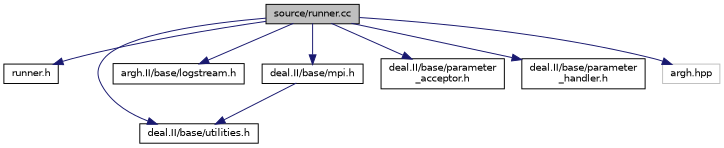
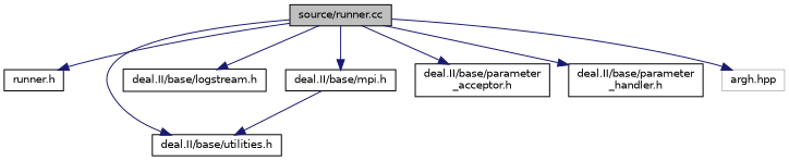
  digraph {
    node [color=black fontname=Helvetica fontsize=10 shape=record]
    edge [color=midnightblue fontname=Helvetica fontsize=10 labelfontname=Helvetica labelfontsize=10 style=solid]
    n1 [fillcolor=grey75 fontcolor=black height=0.2 label="source/runner.cc" style=filled width=0.4]
    n2 [height=0.2 label="runner.h" width=0.4]
    n3 [height=0.2 label="deal.II/base/utilities.h" width=0.4]
-   n4 [height=0.2 label="argh.II/base/logstream.h" width=0.4]
+   n4 [height=0.2 label="deal.II/base/logstream.h" width=0.4]
    n5 [height=0.2 label="deal.II/base/mpi.h" width=0.4]
    n6 [height=0.2 label="deal.II/base/parameter\l_acceptor.h" width=0.4]
    n7 [height=0.2 label="deal.II/base/parameter\l_handler.h" width=0.4]
    n8 [color=grey75 height=0.2 label="argh.hpp" width=0.4]
    n1 -> n2
    n1 -> n3
    n1 -> n4
    n1 -> n5
    n1 -> n6
    n1 -> n7
    n1 -> n8
    n5 -> n3
  }
